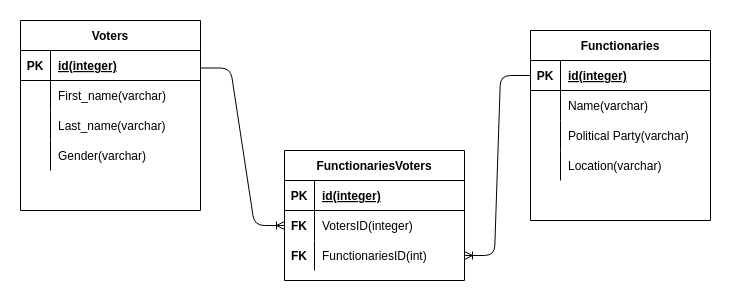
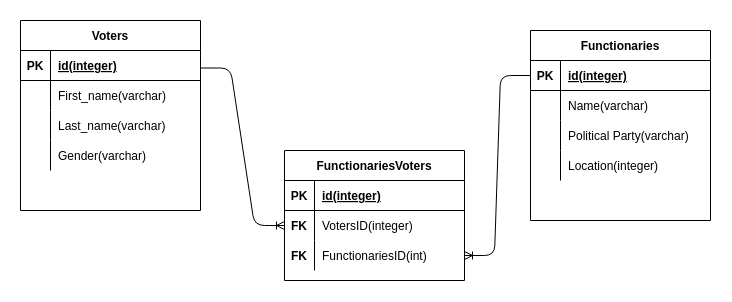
  <mxCell id="0" />
  <mxCell id="1" parent="0" />
  <mxCell id="2" value="Functionaries" style="shape=table;startSize=30;container=1;collapsible=1;childLayout=tableLayout;fixedRows=1;rowLines=0;fontStyle=1;align=center;resizeLast=1;" vertex="1" parent="1"><mxGeometry x="530" y="30" width="180" height="190" as="geometry" /></mxCell>
  <mxCell id="3" value="" style="shape=partialRectangle;collapsible=0;dropTarget=0;pointerEvents=0;fillColor=none;top=0;left=0;bottom=1;right=0;points=[[0,0.5],[1,0.5]];portConstraint=eastwest;" vertex="1" parent="2"><mxGeometry y="30" width="180" height="30" as="geometry" /></mxCell>
  <mxCell id="4" value="PK" style="shape=partialRectangle;connectable=0;fillColor=none;top=0;left=0;bottom=0;right=0;fontStyle=1;overflow=hidden;" vertex="1" parent="3"><mxGeometry width="30" height="30" as="geometry" /></mxCell>
  <mxCell id="5" value="id(integer)" style="shape=partialRectangle;connectable=0;fillColor=none;top=0;left=0;bottom=0;right=0;align=left;spacingLeft=6;fontStyle=5;overflow=hidden;" vertex="1" parent="3"><mxGeometry x="30" width="150" height="30" as="geometry" /></mxCell>
  <mxCell id="6" value="" style="shape=partialRectangle;collapsible=0;dropTarget=0;pointerEvents=0;fillColor=none;top=0;left=0;bottom=0;right=0;points=[[0,0.5],[1,0.5]];portConstraint=eastwest;" vertex="1" parent="2"><mxGeometry y="60" width="180" height="30" as="geometry" /></mxCell>
  <mxCell id="7" value="" style="shape=partialRectangle;connectable=0;fillColor=none;top=0;left=0;bottom=0;right=0;editable=1;overflow=hidden;" vertex="1" parent="6"><mxGeometry width="30" height="30" as="geometry" /></mxCell>
  <mxCell id="8" value="Name(varchar)" style="shape=partialRectangle;connectable=0;fillColor=none;top=0;left=0;bottom=0;right=0;align=left;spacingLeft=6;overflow=hidden;" vertex="1" parent="6"><mxGeometry x="30" width="150" height="30" as="geometry" /></mxCell>
  <mxCell id="9" value="" style="shape=partialRectangle;collapsible=0;dropTarget=0;pointerEvents=0;fillColor=none;top=0;left=0;bottom=0;right=0;points=[[0,0.5],[1,0.5]];portConstraint=eastwest;" vertex="1" parent="2"><mxGeometry y="90" width="180" height="30" as="geometry" /></mxCell>
  <mxCell id="10" value="" style="shape=partialRectangle;connectable=0;fillColor=none;top=0;left=0;bottom=0;right=0;editable=1;overflow=hidden;" vertex="1" parent="9"><mxGeometry width="30" height="30" as="geometry" /></mxCell>
  <mxCell id="11" value="Political Party(varchar)" style="shape=partialRectangle;connectable=0;fillColor=none;top=0;left=0;bottom=0;right=0;align=left;spacingLeft=6;overflow=hidden;" vertex="1" parent="9"><mxGeometry x="30" width="150" height="30" as="geometry" /></mxCell>
  <mxCell id="12" value="" style="shape=partialRectangle;collapsible=0;dropTarget=0;pointerEvents=0;fillColor=none;top=0;left=0;bottom=0;right=0;points=[[0,0.5],[1,0.5]];portConstraint=eastwest;" vertex="1" parent="2"><mxGeometry y="120" width="180" height="30" as="geometry" /></mxCell>
  <mxCell id="13" value="" style="shape=partialRectangle;connectable=0;fillColor=none;top=0;left=0;bottom=0;right=0;editable=1;overflow=hidden;" vertex="1" parent="12"><mxGeometry width="30" height="30" as="geometry" /></mxCell>
- <mxCell id="14" value="Location(varchar)" style="shape=partialRectangle;connectable=0;fillColor=none;top=0;left=0;bottom=0;right=0;align=left;spacingLeft=6;overflow=hidden;" vertex="1" parent="12"><mxGeometry x="30" width="150" height="30" as="geometry" /></mxCell>
+ <mxCell id="14" value="Location(integer)" style="shape=partialRectangle;connectable=0;fillColor=none;top=0;left=0;bottom=0;right=0;align=left;spacingLeft=6;overflow=hidden;" vertex="1" parent="12"><mxGeometry x="30" width="150" height="30" as="geometry" /></mxCell>
  <mxCell id="15" value="" style="shape=partialRectangle;collapsible=0;dropTarget=0;pointerEvents=0;fillColor=none;top=0;left=0;bottom=0;right=0;points=[[0,0.5],[1,0.5]];portConstraint=eastwest;" vertex="1" parent="2"><mxGeometry y="150" width="180" height="30" as="geometry" /></mxCell>
  <mxCell id="16" value="" style="shape=partialRectangle;connectable=0;fillColor=none;top=0;left=0;bottom=0;right=0;editable=1;overflow=hidden;" vertex="1" parent="15"><mxGeometry width="30" height="30" as="geometry" /></mxCell>
  <mxCell id="17" value="Voters" style="shape=table;startSize=30;container=1;collapsible=1;childLayout=tableLayout;fixedRows=1;rowLines=0;fontStyle=1;align=center;resizeLast=1;" vertex="1" parent="1"><mxGeometry x="20" y="20" width="180" height="190" as="geometry" /></mxCell>
  <mxCell id="18" value="" style="shape=partialRectangle;collapsible=0;dropTarget=0;pointerEvents=0;fillColor=none;top=0;left=0;bottom=1;right=0;points=[[0,0.5],[1,0.5]];portConstraint=eastwest;" vertex="1" parent="17"><mxGeometry y="30" width="180" height="30" as="geometry" /></mxCell>
  <mxCell id="19" value="PK" style="shape=partialRectangle;connectable=0;fillColor=none;top=0;left=0;bottom=0;right=0;fontStyle=1;overflow=hidden;" vertex="1" parent="18"><mxGeometry width="30" height="30" as="geometry" /></mxCell>
  <mxCell id="20" value="id(integer)" style="shape=partialRectangle;connectable=0;fillColor=none;top=0;left=0;bottom=0;right=0;align=left;spacingLeft=6;fontStyle=5;overflow=hidden;" vertex="1" parent="18"><mxGeometry x="30" width="150" height="30" as="geometry" /></mxCell>
  <mxCell id="21" value="" style="shape=partialRectangle;collapsible=0;dropTarget=0;pointerEvents=0;fillColor=none;top=0;left=0;bottom=0;right=0;points=[[0,0.5],[1,0.5]];portConstraint=eastwest;" vertex="1" parent="17"><mxGeometry y="60" width="180" height="30" as="geometry" /></mxCell>
  <mxCell id="22" value="" style="shape=partialRectangle;connectable=0;fillColor=none;top=0;left=0;bottom=0;right=0;editable=1;overflow=hidden;" vertex="1" parent="21"><mxGeometry width="30" height="30" as="geometry" /></mxCell>
  <mxCell id="23" value="First_name(varchar)" style="shape=partialRectangle;connectable=0;fillColor=none;top=0;left=0;bottom=0;right=0;align=left;spacingLeft=6;overflow=hidden;" vertex="1" parent="21"><mxGeometry x="30" width="150" height="30" as="geometry" /></mxCell>
  <mxCell id="24" value="" style="shape=partialRectangle;collapsible=0;dropTarget=0;pointerEvents=0;fillColor=none;top=0;left=0;bottom=0;right=0;points=[[0,0.5],[1,0.5]];portConstraint=eastwest;" vertex="1" parent="17"><mxGeometry y="90" width="180" height="30" as="geometry" /></mxCell>
  <mxCell id="25" value="" style="shape=partialRectangle;connectable=0;fillColor=none;top=0;left=0;bottom=0;right=0;editable=1;overflow=hidden;" vertex="1" parent="24"><mxGeometry width="30" height="30" as="geometry" /></mxCell>
  <mxCell id="26" value="Last_name(varchar)" style="shape=partialRectangle;connectable=0;fillColor=none;top=0;left=0;bottom=0;right=0;align=left;spacingLeft=6;overflow=hidden;" vertex="1" parent="24"><mxGeometry x="30" width="150" height="30" as="geometry" /></mxCell>
  <mxCell id="27" value="" style="shape=partialRectangle;collapsible=0;dropTarget=0;pointerEvents=0;fillColor=none;top=0;left=0;bottom=0;right=0;points=[[0,0.5],[1,0.5]];portConstraint=eastwest;" vertex="1" parent="17"><mxGeometry y="120" width="180" height="30" as="geometry" /></mxCell>
  <mxCell id="28" value="" style="shape=partialRectangle;connectable=0;fillColor=none;top=0;left=0;bottom=0;right=0;editable=1;overflow=hidden;" vertex="1" parent="27"><mxGeometry width="30" height="30" as="geometry" /></mxCell>
  <mxCell id="29" value="Gender(varchar)" style="shape=partialRectangle;connectable=0;fillColor=none;top=0;left=0;bottom=0;right=0;align=left;spacingLeft=6;overflow=hidden;" vertex="1" parent="27"><mxGeometry x="30" width="150" height="30" as="geometry" /></mxCell>
  <mxCell id="30" value="" style="shape=partialRectangle;collapsible=0;dropTarget=0;pointerEvents=0;fillColor=none;top=0;left=0;bottom=0;right=0;points=[[0,0.5],[1,0.5]];portConstraint=eastwest;" vertex="1" parent="17"><mxGeometry y="150" width="180" height="30" as="geometry" /></mxCell>
  <mxCell id="31" value="" style="shape=partialRectangle;connectable=0;fillColor=none;top=0;left=0;bottom=0;right=0;editable=1;overflow=hidden;" vertex="1" parent="30"><mxGeometry width="30" height="30" as="geometry" /></mxCell>
  <mxCell id="32" value="FunctionariesVoters" style="shape=table;startSize=30;container=1;collapsible=1;childLayout=tableLayout;fixedRows=1;rowLines=0;fontStyle=1;align=center;resizeLast=1;" vertex="1" parent="1"><mxGeometry x="284" y="150" width="180" height="130" as="geometry" /></mxCell>
  <mxCell id="33" value="" style="shape=partialRectangle;collapsible=0;dropTarget=0;pointerEvents=0;fillColor=none;top=0;left=0;bottom=1;right=0;points=[[0,0.5],[1,0.5]];portConstraint=eastwest;" vertex="1" parent="32"><mxGeometry y="30" width="180" height="30" as="geometry" /></mxCell>
  <mxCell id="34" value="PK" style="shape=partialRectangle;connectable=0;fillColor=none;top=0;left=0;bottom=0;right=0;fontStyle=1;overflow=hidden;" vertex="1" parent="33"><mxGeometry width="30" height="30" as="geometry" /></mxCell>
  <mxCell id="35" value="id(integer)" style="shape=partialRectangle;connectable=0;fillColor=none;top=0;left=0;bottom=0;right=0;align=left;spacingLeft=6;fontStyle=5;overflow=hidden;" vertex="1" parent="33"><mxGeometry x="30" width="150" height="30" as="geometry" /></mxCell>
  <mxCell id="36" value="" style="shape=partialRectangle;collapsible=0;dropTarget=0;pointerEvents=0;fillColor=none;top=0;left=0;bottom=0;right=0;points=[[0,0.5],[1,0.5]];portConstraint=eastwest;" vertex="1" parent="32"><mxGeometry y="60" width="180" height="30" as="geometry" /></mxCell>
  <mxCell id="37" value="FK" style="shape=partialRectangle;connectable=0;fillColor=none;top=0;left=0;bottom=0;right=0;editable=1;overflow=hidden;fontStyle=1" vertex="1" parent="36"><mxGeometry width="30" height="30" as="geometry" /></mxCell>
  <mxCell id="38" value="VotersID(integer)" style="shape=partialRectangle;connectable=0;fillColor=none;top=0;left=0;bottom=0;right=0;align=left;spacingLeft=6;overflow=hidden;" vertex="1" parent="36"><mxGeometry x="30" width="150" height="30" as="geometry" /></mxCell>
  <mxCell id="39" value="" style="shape=partialRectangle;collapsible=0;dropTarget=0;pointerEvents=0;fillColor=none;top=0;left=0;bottom=0;right=0;points=[[0,0.5],[1,0.5]];portConstraint=eastwest;" vertex="1" parent="32"><mxGeometry y="90" width="180" height="30" as="geometry" /></mxCell>
  <mxCell id="40" value="FK" style="shape=partialRectangle;connectable=0;fillColor=none;top=0;left=0;bottom=0;right=0;editable=1;overflow=hidden;fontStyle=1" vertex="1" parent="39"><mxGeometry width="30" height="30" as="geometry" /></mxCell>
  <mxCell id="41" value="FunctionariesID(int)" style="shape=partialRectangle;connectable=0;fillColor=none;top=0;left=0;bottom=0;right=0;align=left;spacingLeft=6;overflow=hidden;" vertex="1" parent="39"><mxGeometry x="30" width="150" height="30" as="geometry" /></mxCell>
  <mxCell id="42" value="" style="edgeStyle=entityRelationEdgeStyle;fontSize=12;html=1;endArrow=ERoneToMany;exitX=1;exitY=0.25;exitDx=0;exitDy=0;entryX=0;entryY=0.5;entryDx=0;entryDy=0;" edge="1" parent="1" source="17" target="36"><mxGeometry width="100" height="100" relative="1" as="geometry"><mxPoint x="310" y="220" as="sourcePoint" /><mxPoint x="410" y="120" as="targetPoint" /></mxGeometry></mxCell>
  <mxCell id="43" value="" style="edgeStyle=entityRelationEdgeStyle;fontSize=12;html=1;endArrow=ERoneToMany;exitX=0;exitY=0.5;exitDx=0;exitDy=0;entryX=1;entryY=0.5;entryDx=0;entryDy=0;" edge="1" parent="1" source="3" target="39"><mxGeometry width="100" height="100" relative="1" as="geometry"><mxPoint x="310" y="220" as="sourcePoint" /><mxPoint x="470" y="330" as="targetPoint" /></mxGeometry></mxCell>
